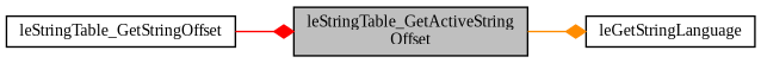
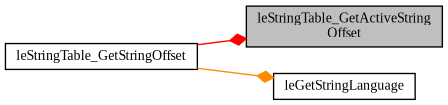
  digraph {
    fontname="Liberation Serif"
    rankdir=LR
    node [color=black fillcolor=white fontname="Liberation Serif" fontsize=10 shape=record style=filled]
    edge [arrowhead=diamond fontname="Liberation Serif" fontsize=10 labelfontname=Helvetica labelfontsize=10 style=solid]
    n1 [fillcolor=grey75 fontcolor=black height=0.2 label="leStringTable_GetActiveString\lOffset" width=0.4]
    n2 [height=0.2 label=leGetStringLanguage width=0.4]
    n3 [height=0.2 label=leStringTable_GetStringOffset width=0.4]
-   n1 -> n2 [color=darkorange]
+   n3 -> n2 [color=darkorange]
    n3 -> n1 [color=red]
  }
